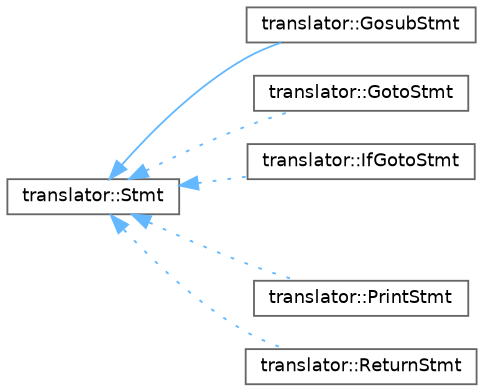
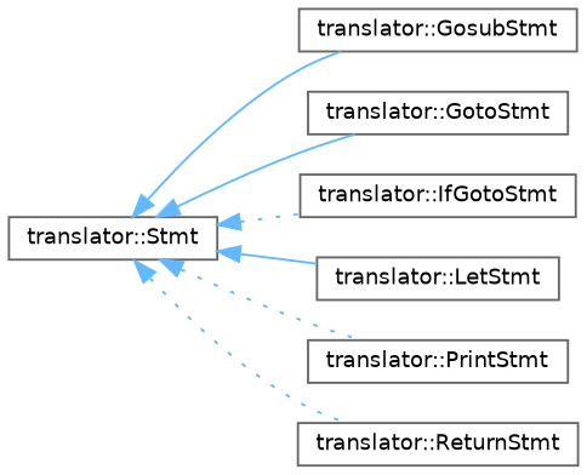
  digraph {
    rankdir=LR
    node [color=grey40 fillcolor=white fontname=Helvetica fontsize=10 shape=box style=filled]
    edge [color=steelblue1 dir=back fontname=Helvetica fontsize=10 labelfontname=Helvetica labelfontsize=10 style=solid]
    n1 [height=0.2 label="translator::Stmt" width=0.4]
    n2 [height=0.2 label="translator::GosubStmt" width=0.4]
    n3 [height=0.2 label="translator::GotoStmt" width=0.4]
    n4 [height=0.2 label="translator::IfGotoStmt" width=0.4]
+   n5 [height=0.2 label="translator::LetStmt" width=0.4]
    n6 [height=0.2 label="translator::PrintStmt" width=0.4]
    n7 [height=0.2 label="translator::ReturnStmt" width=0.4]
    n1 -> n2
-   n1 -> n3 [style=dotted]
+   n1 -> n3
    n1 -> n4 [style=dotted]
+   n1 -> n5
    n1 -> n6 [style=dotted]
    n1 -> n7 [style=dotted]
  }
